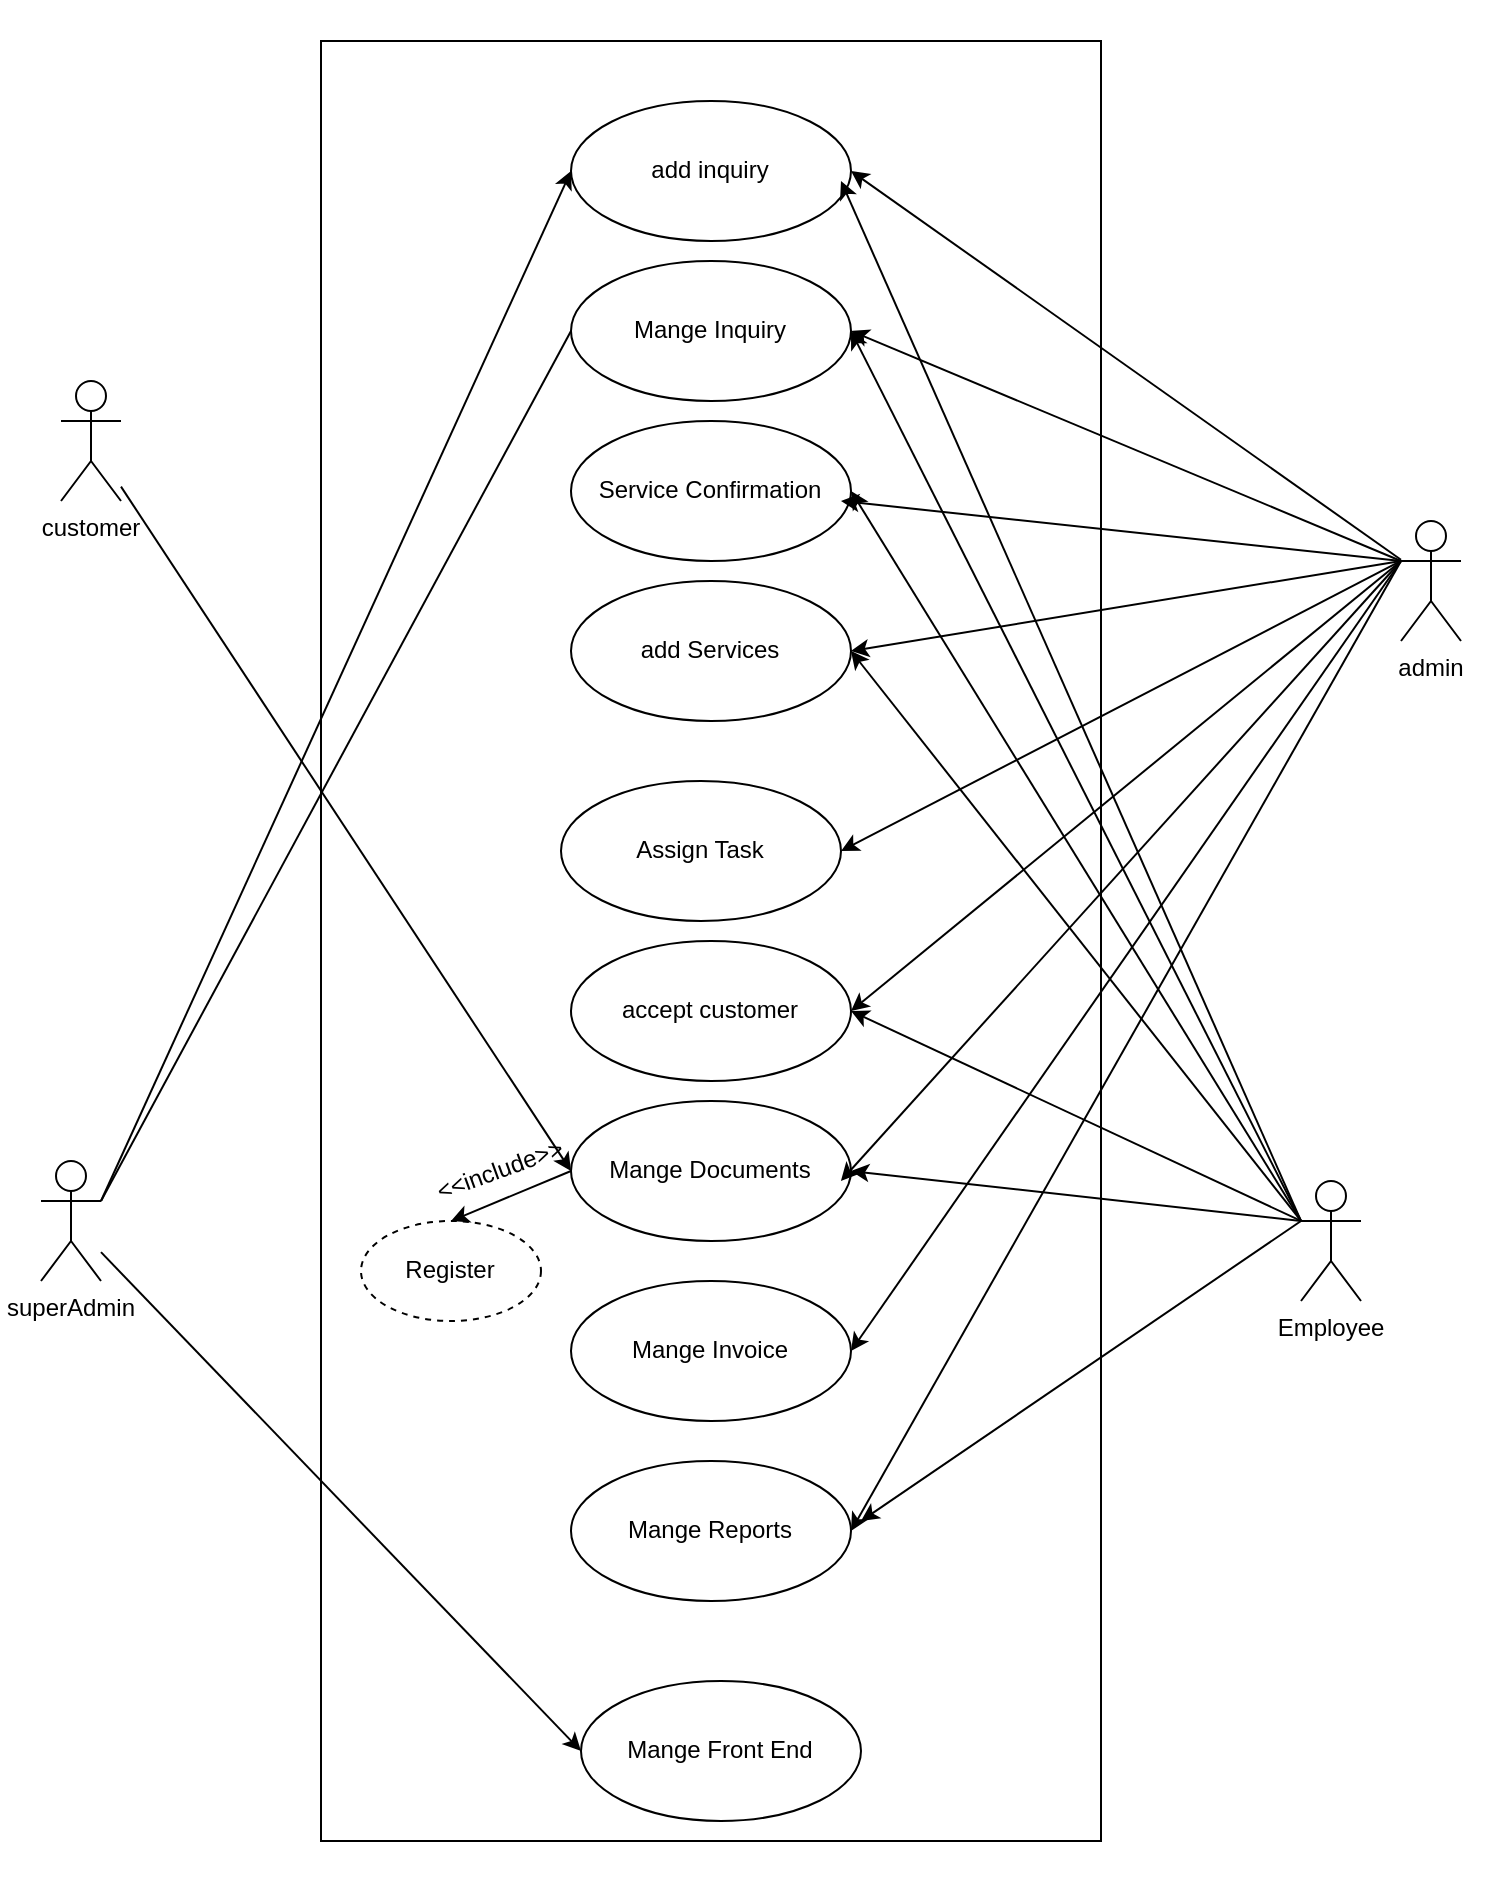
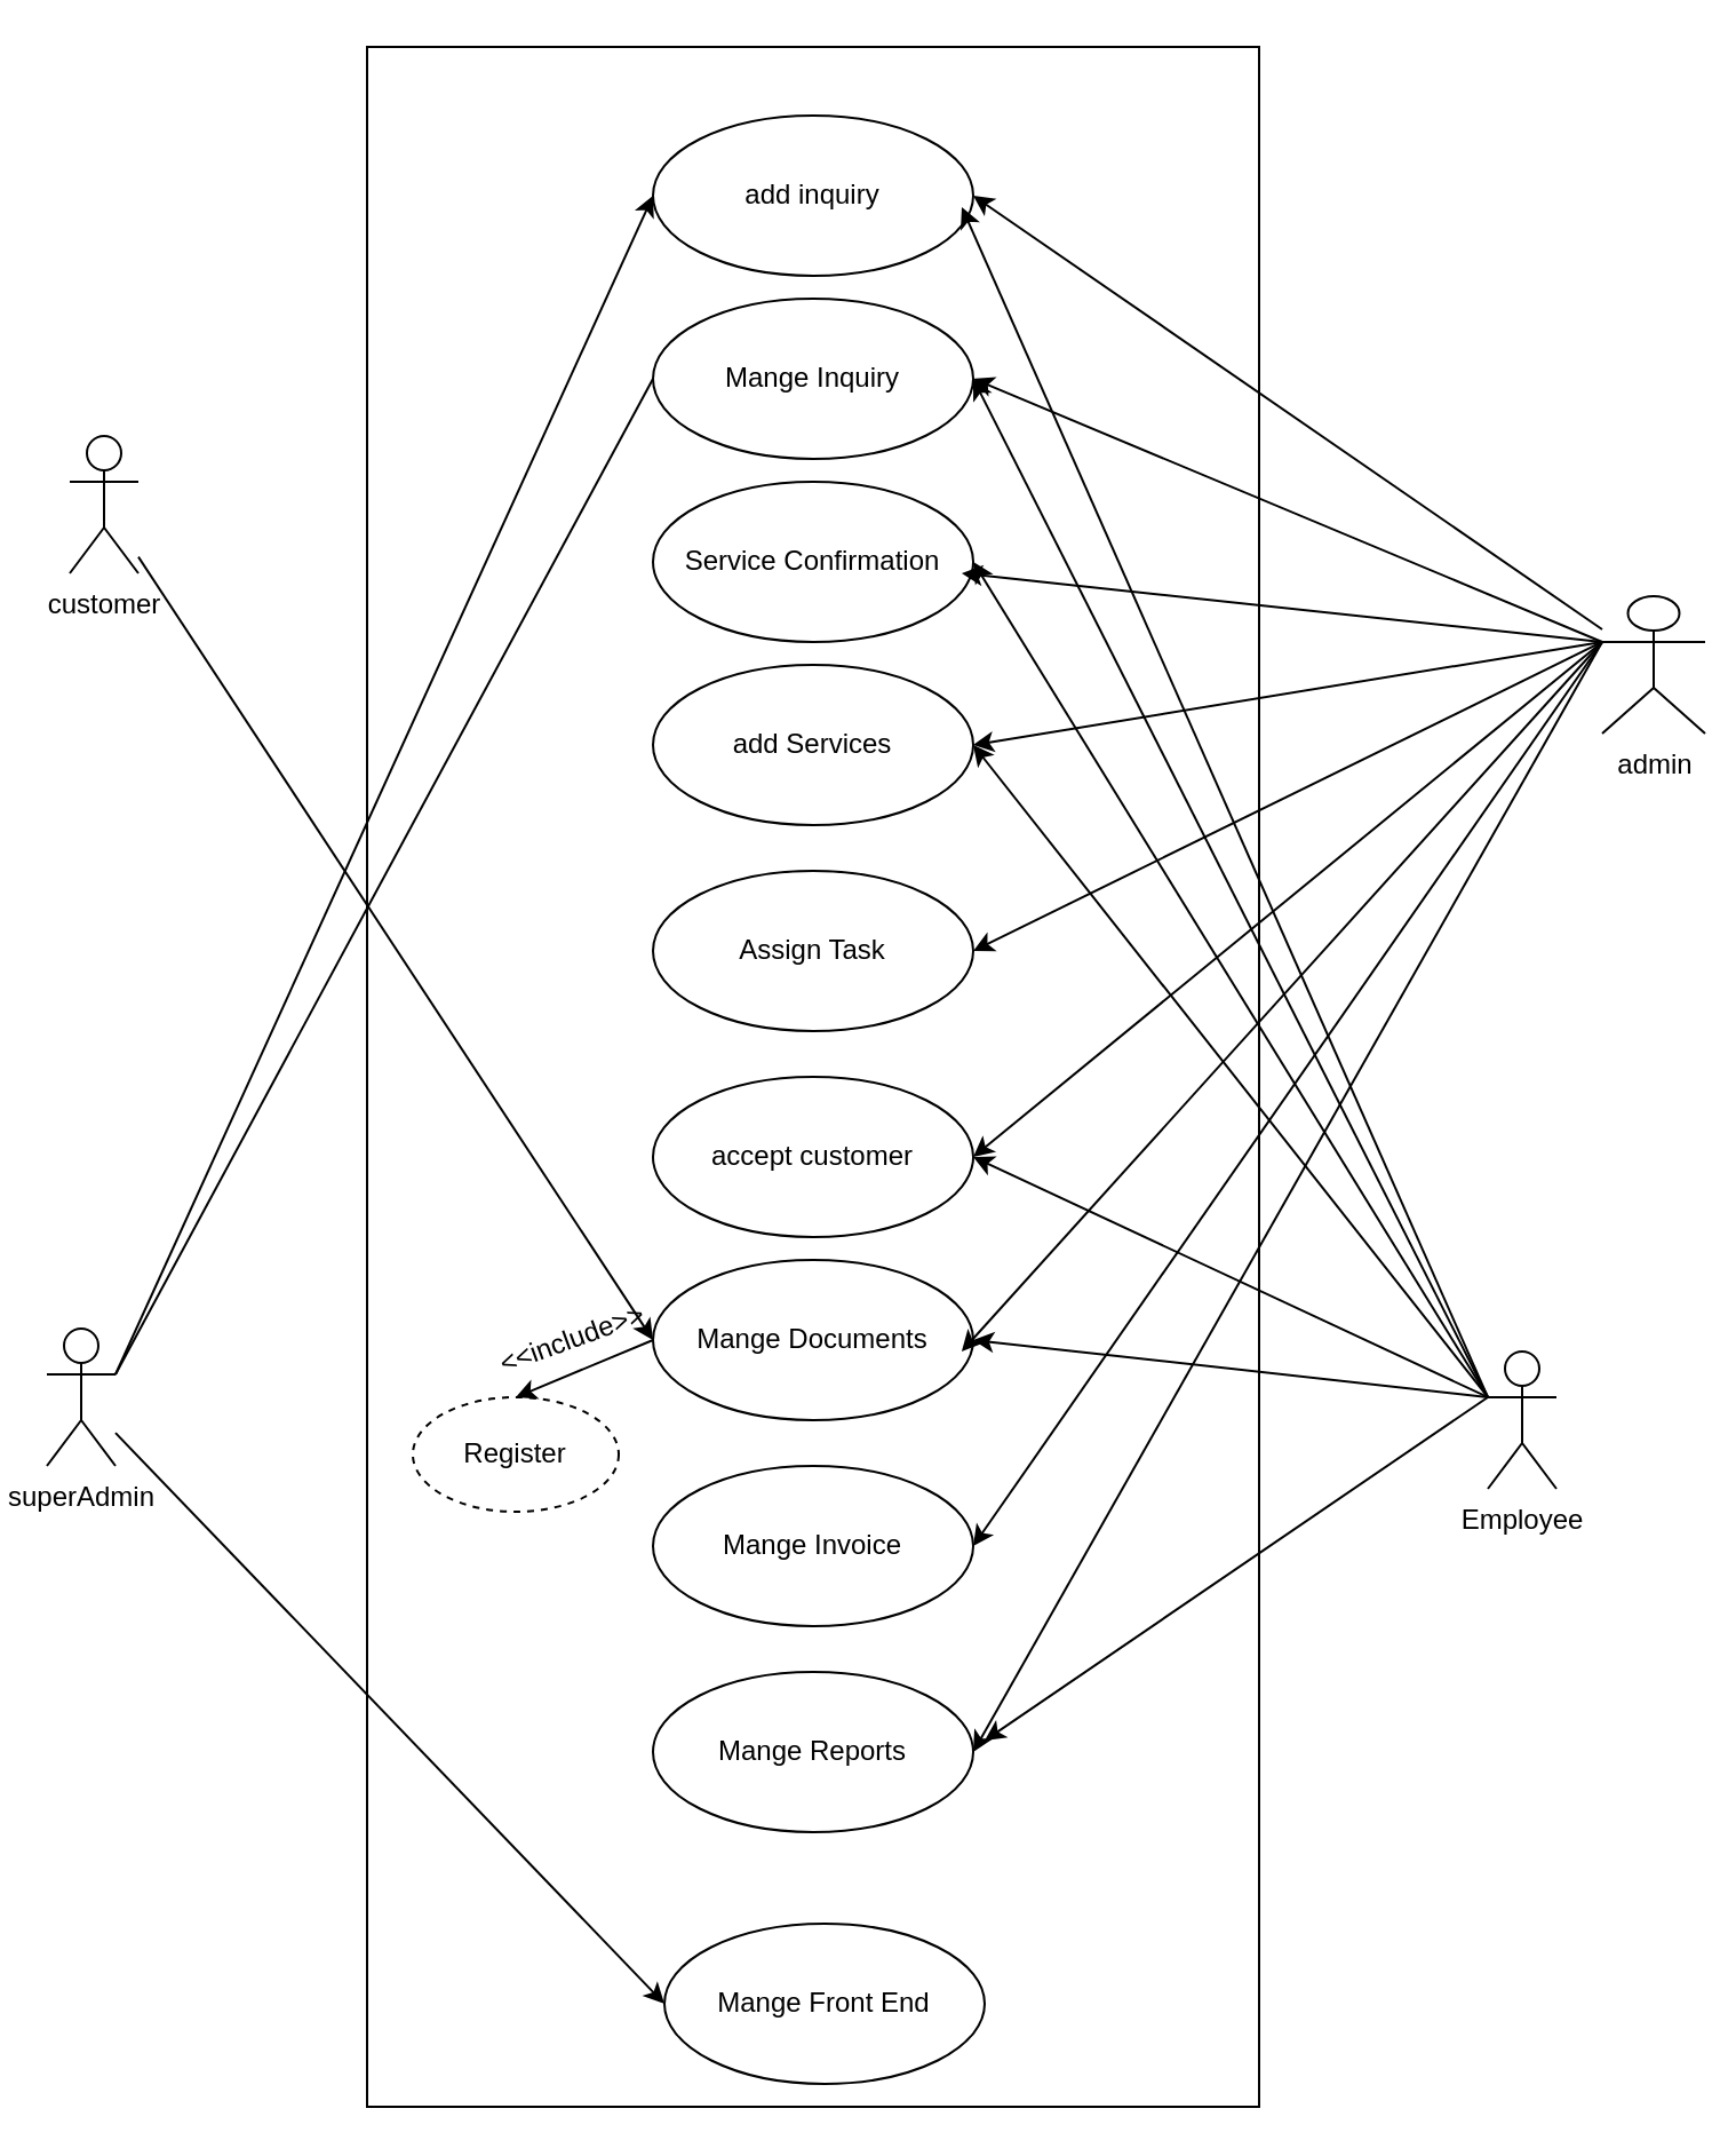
  <mxCell id="0" />
  <mxCell id="1" parent="0" />
  <mxCell id="2" value="" style="whiteSpace=wrap;html=1;fillColor=none;" parent="1" vertex="1"><mxGeometry x="160" y="20" width="390" height="900" as="geometry" /></mxCell>
  <mxCell id="3" style="edgeStyle=none;rounded=0;orthogonalLoop=1;jettySize=auto;html=1;entryX=0;entryY=0.5;entryDx=0;entryDy=0;" parent="1" source="4" target="35" edge="1"><mxGeometry relative="1" as="geometry" /></mxCell>
  <mxCell id="4" value="customer" style="shape=umlActor;verticalLabelPosition=bottom;verticalAlign=top;html=1;fillColor=none;" parent="1" vertex="1"><mxGeometry x="30" y="190" width="30" height="60" as="geometry" /></mxCell>
  <mxCell id="5" style="edgeStyle=none;rounded=0;orthogonalLoop=1;jettySize=auto;html=1;entryX=1;entryY=0.5;entryDx=0;entryDy=0;" parent="1" source="14" target="29" edge="1"><mxGeometry relative="1" as="geometry" /></mxCell>
  <mxCell id="6" style="edgeStyle=none;rounded=0;orthogonalLoop=1;jettySize=auto;html=1;exitX=0;exitY=0.333;exitDx=0;exitDy=0;exitPerimeter=0;entryX=1;entryY=0.5;entryDx=0;entryDy=0;" parent="1" source="14" target="28" edge="1"><mxGeometry relative="1" as="geometry" /></mxCell>
  <mxCell id="7" style="edgeStyle=none;rounded=0;orthogonalLoop=1;jettySize=auto;html=1;exitX=0;exitY=0.333;exitDx=0;exitDy=0;exitPerimeter=0;" parent="1" source="14" edge="1"><mxGeometry relative="1" as="geometry"><mxPoint x="420" y="250" as="targetPoint" /></mxGeometry></mxCell>
  <mxCell id="8" style="edgeStyle=none;rounded=0;orthogonalLoop=1;jettySize=auto;html=1;exitX=0;exitY=0.333;exitDx=0;exitDy=0;exitPerimeter=0;entryX=1;entryY=0.5;entryDx=0;entryDy=0;" parent="1" source="14" target="31" edge="1"><mxGeometry relative="1" as="geometry" /></mxCell>
  <mxCell id="9" style="edgeStyle=none;rounded=0;orthogonalLoop=1;jettySize=auto;html=1;exitX=0;exitY=0.333;exitDx=0;exitDy=0;exitPerimeter=0;entryX=1;entryY=0.5;entryDx=0;entryDy=0;" parent="1" source="14" target="32" edge="1"><mxGeometry relative="1" as="geometry" /></mxCell>
  <mxCell id="10" style="edgeStyle=none;rounded=0;orthogonalLoop=1;jettySize=auto;html=1;exitX=0;exitY=0.333;exitDx=0;exitDy=0;exitPerimeter=0;entryX=1;entryY=0.5;entryDx=0;entryDy=0;" parent="1" source="14" target="33" edge="1"><mxGeometry relative="1" as="geometry" /></mxCell>
  <mxCell id="11" style="edgeStyle=none;rounded=0;orthogonalLoop=1;jettySize=auto;html=1;exitX=0;exitY=0.333;exitDx=0;exitDy=0;exitPerimeter=0;entryX=0.964;entryY=0.571;entryDx=0;entryDy=0;entryPerimeter=0;" parent="1" source="14" target="35" edge="1"><mxGeometry relative="1" as="geometry"><mxPoint x="420" y="580" as="targetPoint" /></mxGeometry></mxCell>
  <mxCell id="12" style="edgeStyle=none;rounded=0;orthogonalLoop=1;jettySize=auto;html=1;exitX=0;exitY=0.333;exitDx=0;exitDy=0;exitPerimeter=0;entryX=1;entryY=0.5;entryDx=0;entryDy=0;" parent="1" source="14" target="36" edge="1"><mxGeometry relative="1" as="geometry" /></mxCell>
  <mxCell id="13" style="edgeStyle=none;rounded=0;orthogonalLoop=1;jettySize=auto;html=1;exitX=0;exitY=0.333;exitDx=0;exitDy=0;exitPerimeter=0;entryX=1;entryY=0.5;entryDx=0;entryDy=0;" edge="1" parent="1" source="14" target="39"><mxGeometry relative="1" as="geometry" /></mxCell>
- <mxCell id="14" value="admin" style="shape=umlActor;verticalLabelPosition=bottom;verticalAlign=top;html=1;fillColor=none;" parent="1" vertex="1"><mxGeometry x="700" y="260" width="30" height="60" as="geometry" /></mxCell>
+ <mxCell id="14" value="admin" style="shape=umlActor;verticalLabelPosition=bottom;verticalAlign=top;html=1;fillColor=none;" parent="1" vertex="1"><mxGeometry x="700" y="260" width="45" height="60" as="geometry" /></mxCell>
  <mxCell id="15" style="edgeStyle=none;rounded=0;orthogonalLoop=1;jettySize=auto;html=1;exitX=0;exitY=0.333;exitDx=0;exitDy=0;exitPerimeter=0;" parent="1" source="22" edge="1"><mxGeometry relative="1" as="geometry"><mxPoint x="420" y="90" as="targetPoint" /></mxGeometry></mxCell>
  <mxCell id="16" style="edgeStyle=none;rounded=0;orthogonalLoop=1;jettySize=auto;html=1;exitX=0;exitY=0.333;exitDx=0;exitDy=0;exitPerimeter=0;entryX=1;entryY=0.5;entryDx=0;entryDy=0;" parent="1" source="22" target="28" edge="1"><mxGeometry relative="1" as="geometry" /></mxCell>
  <mxCell id="17" style="edgeStyle=none;rounded=0;orthogonalLoop=1;jettySize=auto;html=1;exitX=0;exitY=0.333;exitDx=0;exitDy=0;exitPerimeter=0;entryX=1;entryY=0.5;entryDx=0;entryDy=0;" parent="1" source="22" target="30" edge="1"><mxGeometry relative="1" as="geometry" /></mxCell>
  <mxCell id="18" style="edgeStyle=none;rounded=0;orthogonalLoop=1;jettySize=auto;html=1;exitX=0;exitY=0.333;exitDx=0;exitDy=0;exitPerimeter=0;entryX=1;entryY=0.5;entryDx=0;entryDy=0;" parent="1" source="22" target="31" edge="1"><mxGeometry relative="1" as="geometry" /></mxCell>
  <mxCell id="19" style="edgeStyle=none;rounded=0;orthogonalLoop=1;jettySize=auto;html=1;exitX=0;exitY=0.333;exitDx=0;exitDy=0;exitPerimeter=0;entryX=1;entryY=0.5;entryDx=0;entryDy=0;" parent="1" source="22" target="33" edge="1"><mxGeometry relative="1" as="geometry" /></mxCell>
  <mxCell id="20" style="edgeStyle=none;rounded=0;orthogonalLoop=1;jettySize=auto;html=1;exitX=0;exitY=0.333;exitDx=0;exitDy=0;exitPerimeter=0;entryX=1;entryY=0.5;entryDx=0;entryDy=0;" parent="1" source="22" target="35" edge="1"><mxGeometry relative="1" as="geometry" /></mxCell>
  <mxCell id="21" style="edgeStyle=none;rounded=0;orthogonalLoop=1;jettySize=auto;html=1;exitX=0;exitY=0.333;exitDx=0;exitDy=0;exitPerimeter=0;" edge="1" parent="1" source="22"><mxGeometry relative="1" as="geometry"><mxPoint x="430" y="760" as="targetPoint" /></mxGeometry></mxCell>
  <mxCell id="22" value="Employee" style="shape=umlActor;verticalLabelPosition=bottom;verticalAlign=top;html=1;fillColor=none;" parent="1" vertex="1"><mxGeometry x="650" y="590" width="30" height="60" as="geometry" /></mxCell>
  <mxCell id="23" style="rounded=0;orthogonalLoop=1;jettySize=auto;html=1;entryX=0;entryY=0.5;entryDx=0;entryDy=0;" parent="1" source="26" target="27" edge="1"><mxGeometry relative="1" as="geometry" /></mxCell>
  <mxCell id="24" style="edgeStyle=none;rounded=0;orthogonalLoop=1;jettySize=auto;html=1;exitX=1;exitY=0.333;exitDx=0;exitDy=0;exitPerimeter=0;entryX=0;entryY=0.5;entryDx=0;entryDy=0;" parent="1" source="26" target="29" edge="1"><mxGeometry relative="1" as="geometry" /></mxCell>
  <mxCell id="25" style="edgeStyle=none;rounded=0;orthogonalLoop=1;jettySize=auto;html=1;exitX=1;exitY=0.333;exitDx=0;exitDy=0;exitPerimeter=0;entryX=0;entryY=0.5;entryDx=0;entryDy=0;endArrow=none;" parent="1" source="26" target="28" edge="1"><mxGeometry relative="1" as="geometry" /></mxCell>
  <mxCell id="26" value="superAdmin" style="shape=umlActor;verticalLabelPosition=bottom;verticalAlign=top;html=1;fillColor=none;" parent="1" vertex="1"><mxGeometry x="20" y="580" width="30" height="60" as="geometry" /></mxCell>
  <mxCell id="27" value="Mange Front End" style="ellipse;whiteSpace=wrap;html=1;fillColor=none;" parent="1" vertex="1"><mxGeometry x="290" y="840" width="140" height="70" as="geometry" /></mxCell>
  <mxCell id="28" value="Mange Inquiry" style="ellipse;whiteSpace=wrap;html=1;fillColor=none;" parent="1" vertex="1"><mxGeometry x="285" y="130" width="140" height="70" as="geometry" /></mxCell>
  <mxCell id="29" value="add inquiry" style="ellipse;whiteSpace=wrap;html=1;fillColor=none;" parent="1" vertex="1"><mxGeometry x="285" y="50" width="140" height="70" as="geometry" /></mxCell>
  <mxCell id="30" value="Service Confirmation" style="ellipse;whiteSpace=wrap;html=1;fillColor=none;" parent="1" vertex="1"><mxGeometry x="285" y="210" width="140" height="70" as="geometry" /></mxCell>
  <mxCell id="31" value="add Services" style="ellipse;whiteSpace=wrap;html=1;fillColor=none;" parent="1" vertex="1"><mxGeometry x="285" y="290" width="140" height="70" as="geometry" /></mxCell>
- <mxCell id="32" value="Assign Task" style="ellipse;whiteSpace=wrap;html=1;fillColor=none;" parent="1" vertex="1"><mxGeometry x="280" y="390" width="140" height="70" as="geometry" /></mxCell>
+ <mxCell id="32" value="Assign Task" style="ellipse;whiteSpace=wrap;html=1;fillColor=none;" parent="1" vertex="1"><mxGeometry x="285" y="380" width="140" height="70" as="geometry" /></mxCell>
  <mxCell id="33" value="accept customer" style="ellipse;whiteSpace=wrap;html=1;fillColor=none;" parent="1" vertex="1"><mxGeometry x="285" y="470" width="140" height="70" as="geometry" /></mxCell>
  <mxCell id="34" style="rounded=0;orthogonalLoop=1;jettySize=auto;html=1;exitX=0;exitY=0.5;exitDx=0;exitDy=0;entryX=0.5;entryY=0;entryDx=0;entryDy=0;" edge="1" parent="1" source="35" target="37"><mxGeometry relative="1" as="geometry" /></mxCell>
  <mxCell id="35" value="Mange Documents" style="ellipse;whiteSpace=wrap;html=1;fillColor=none;" parent="1" vertex="1"><mxGeometry x="285" y="550" width="140" height="70" as="geometry" /></mxCell>
  <mxCell id="36" value="Mange Invoice" style="ellipse;whiteSpace=wrap;html=1;fillColor=none;" parent="1" vertex="1"><mxGeometry x="285" y="640" width="140" height="70" as="geometry" /></mxCell>
  <mxCell id="37" value="Register" style="ellipse;whiteSpace=wrap;html=1;fillColor=none;dashed=1;" vertex="1" parent="1"><mxGeometry x="180" y="610" width="90" height="50" as="geometry" /></mxCell>
  <mxCell id="38" value="&amp;lt;&amp;lt;include&amp;gt;&amp;gt;" style="text;html=1;strokeColor=none;fillColor=none;align=center;verticalAlign=middle;whiteSpace=wrap;rounded=0;rotation=-20;" vertex="1" parent="1"><mxGeometry x="230" y="575" width="40" height="20" as="geometry" /></mxCell>
  <mxCell id="39" value="Mange Reports" style="ellipse;whiteSpace=wrap;html=1;fillColor=none;" vertex="1" parent="1"><mxGeometry x="285" y="730" width="140" height="70" as="geometry" /></mxCell>
